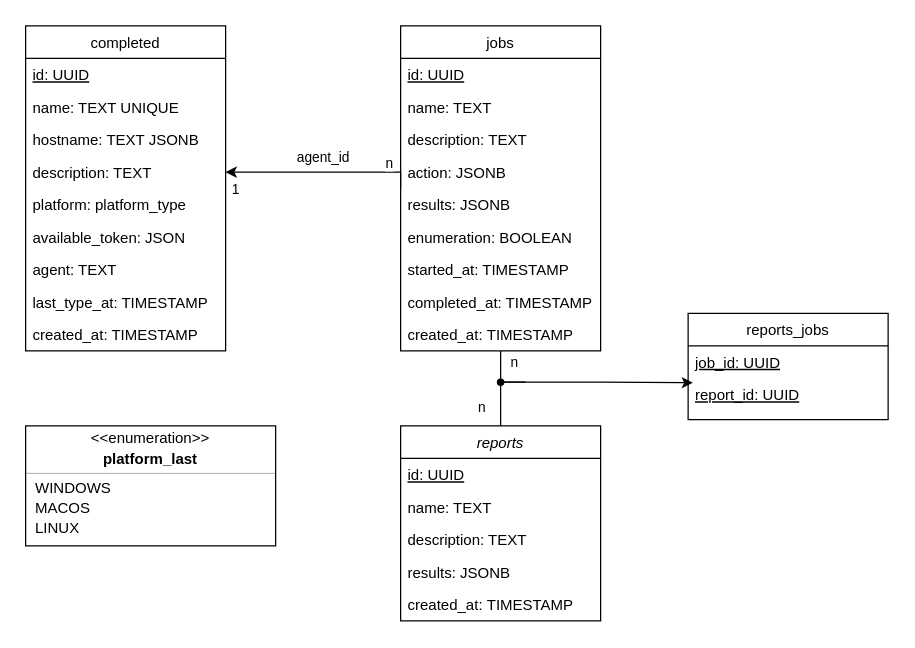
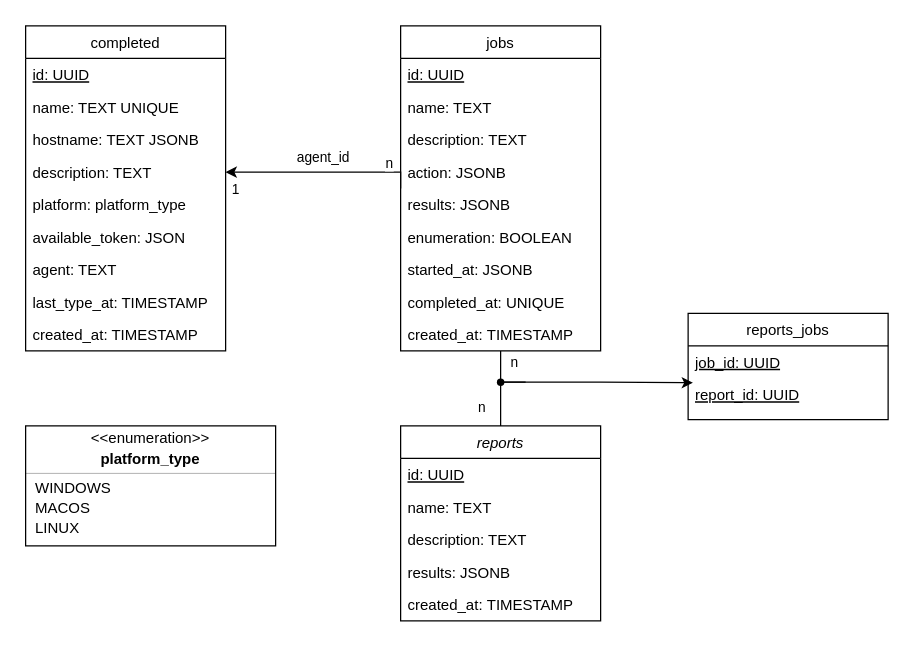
  <mxCell id="0" />
  <mxCell id="1" parent="0" />
  <mxCell id="2" value="completed" style="swimlane;fontStyle=0;align=center;verticalAlign=top;childLayout=stackLayout;horizontal=1;startSize=26;horizontalStack=0;resizeParent=1;resizeLast=0;collapsible=1;marginBottom=0;rounded=0;shadow=0;strokeWidth=1;" parent="1" vertex="1"><mxGeometry x="20" y="20" width="160" height="260" as="geometry"><mxRectangle x="230" y="140" width="160" height="26" as="alternateBounds" /></mxGeometry></mxCell>
  <mxCell id="3" value="id: UUID" style="text;align=left;verticalAlign=top;spacingLeft=4;spacingRight=4;overflow=hidden;rotatable=0;points=[[0,0.5],[1,0.5]];portConstraint=eastwest;fontStyle=4" parent="2" vertex="1"><mxGeometry y="26" width="160" height="26" as="geometry" /></mxCell>
  <mxCell id="4" value="name: TEXT UNIQUE" style="text;align=left;verticalAlign=top;spacingLeft=4;spacingRight=4;overflow=hidden;rotatable=0;points=[[0,0.5],[1,0.5]];portConstraint=eastwest;fontStyle=0" vertex="1" parent="2"><mxGeometry y="52" width="160" height="26" as="geometry" /></mxCell>
  <mxCell id="5" value="hostname: TEXT JSONB" style="text;align=left;verticalAlign=top;spacingLeft=4;spacingRight=4;overflow=hidden;rotatable=0;points=[[0,0.5],[1,0.5]];portConstraint=eastwest;rounded=0;shadow=0;html=0;" parent="2" vertex="1"><mxGeometry y="78" width="160" height="26" as="geometry" /></mxCell>
  <mxCell id="6" value="description: TEXT" style="text;align=left;verticalAlign=top;spacingLeft=4;spacingRight=4;overflow=hidden;rotatable=0;points=[[0,0.5],[1,0.5]];portConstraint=eastwest;rounded=0;shadow=0;html=0;" parent="2" vertex="1"><mxGeometry y="104" width="160" height="26" as="geometry" /></mxCell>
  <mxCell id="7" value="platform: platform_type" style="text;align=left;verticalAlign=top;spacingLeft=4;spacingRight=4;overflow=hidden;rotatable=0;points=[[0,0.5],[1,0.5]];portConstraint=eastwest;rounded=0;shadow=0;html=0;" parent="2" vertex="1"><mxGeometry y="130" width="160" height="26" as="geometry" /></mxCell>
  <mxCell id="8" value="available_token: JSON" style="text;align=left;verticalAlign=top;spacingLeft=4;spacingRight=4;overflow=hidden;rotatable=0;points=[[0,0.5],[1,0.5]];portConstraint=eastwest;rounded=0;shadow=0;html=0;" parent="2" vertex="1"><mxGeometry y="156" width="160" height="26" as="geometry" /></mxCell>
  <mxCell id="9" value="agent: TEXT" style="text;align=left;verticalAlign=top;spacingLeft=4;spacingRight=4;overflow=hidden;rotatable=0;points=[[0,0.5],[1,0.5]];portConstraint=eastwest;rounded=0;shadow=0;html=0;" parent="2" vertex="1"><mxGeometry y="182" width="160" height="26" as="geometry" /></mxCell>
  <mxCell id="10" value="last_type_at: TIMESTAMP" style="text;align=left;verticalAlign=top;spacingLeft=4;spacingRight=4;overflow=hidden;rotatable=0;points=[[0,0.5],[1,0.5]];portConstraint=eastwest;rounded=0;shadow=0;html=0;" parent="2" vertex="1"><mxGeometry y="208" width="160" height="26" as="geometry" /></mxCell>
  <mxCell id="11" value="created_at: TIMESTAMP" style="text;align=left;verticalAlign=top;spacingLeft=4;spacingRight=4;overflow=hidden;rotatable=0;points=[[0,0.5],[1,0.5]];portConstraint=eastwest;rounded=0;shadow=0;html=0;" parent="2" vertex="1"><mxGeometry y="234" width="160" height="26" as="geometry" /></mxCell>
  <mxCell id="12" style="edgeStyle=orthogonalEdgeStyle;rounded=0;orthogonalLoop=1;jettySize=auto;html=1;exitX=0;exitY=0.5;exitDx=0;exitDy=0;entryX=1;entryY=0.5;entryDx=0;entryDy=0;" parent="1" source="16" target="6" edge="1"><mxGeometry relative="1" as="geometry"><Array as="points"><mxPoint x="320" y="137" /></Array></mxGeometry></mxCell>
  <mxCell id="13" value="agent_id" style="edgeLabel;html=1;align=center;verticalAlign=middle;resizable=0;points=[];" parent="12" vertex="1" connectable="0"><mxGeometry x="0.042" relative="1" as="geometry"><mxPoint x="4" y="-13" as="offset" /></mxGeometry></mxCell>
  <mxCell id="14" value="1" style="edgeLabel;html=1;align=center;verticalAlign=middle;resizable=0;points=[];" parent="12" vertex="1" connectable="0"><mxGeometry x="0.911" y="1" relative="1" as="geometry"><mxPoint y="12" as="offset" /></mxGeometry></mxCell>
  <mxCell id="15" value="n" style="edgeLabel;html=1;align=center;verticalAlign=middle;resizable=0;points=[];" parent="12" vertex="1" connectable="0"><mxGeometry x="-0.855" y="-1" relative="1" as="geometry"><mxPoint x="-11" y="-10" as="offset" /></mxGeometry></mxCell>
  <mxCell id="16" value="jobs" style="swimlane;fontStyle=0;align=center;verticalAlign=top;childLayout=stackLayout;horizontal=1;startSize=26;horizontalStack=0;resizeParent=1;resizeLast=0;collapsible=1;marginBottom=0;rounded=0;shadow=0;strokeWidth=1;" parent="1" vertex="1"><mxGeometry x="320" y="20" width="160" height="260" as="geometry"><mxRectangle x="550" y="140" width="160" height="26" as="alternateBounds" /></mxGeometry></mxCell>
  <mxCell id="17" value="id: UUID" style="text;align=left;verticalAlign=top;spacingLeft=4;spacingRight=4;overflow=hidden;rotatable=0;points=[[0,0.5],[1,0.5]];portConstraint=eastwest;fontStyle=4" parent="16" vertex="1"><mxGeometry y="26" width="160" height="26" as="geometry" /></mxCell>
  <mxCell id="18" value="name: TEXT" style="text;align=left;verticalAlign=top;spacingLeft=4;spacingRight=4;overflow=hidden;rotatable=0;points=[[0,0.5],[1,0.5]];portConstraint=eastwest;rounded=0;shadow=0;html=0;" parent="16" vertex="1"><mxGeometry y="52" width="160" height="26" as="geometry" /></mxCell>
  <mxCell id="19" value="description: TEXT" style="text;align=left;verticalAlign=top;spacingLeft=4;spacingRight=4;overflow=hidden;rotatable=0;points=[[0,0.5],[1,0.5]];portConstraint=eastwest;rounded=0;shadow=0;html=0;" parent="16" vertex="1"><mxGeometry y="78" width="160" height="26" as="geometry" /></mxCell>
  <mxCell id="20" value="action: JSONB" style="text;align=left;verticalAlign=top;spacingLeft=4;spacingRight=4;overflow=hidden;rotatable=0;points=[[0,0.5],[1,0.5]];portConstraint=eastwest;rounded=0;shadow=0;html=0;" parent="16" vertex="1"><mxGeometry y="104" width="160" height="26" as="geometry" /></mxCell>
  <mxCell id="21" value="results: JSONB" style="text;align=left;verticalAlign=top;spacingLeft=4;spacingRight=4;overflow=hidden;rotatable=0;points=[[0,0.5],[1,0.5]];portConstraint=eastwest;rounded=0;shadow=0;html=0;" parent="16" vertex="1"><mxGeometry y="130" width="160" height="26" as="geometry" /></mxCell>
  <mxCell id="22" value="enumeration: BOOLEAN" style="text;align=left;verticalAlign=top;spacingLeft=4;spacingRight=4;overflow=hidden;rotatable=0;points=[[0,0.5],[1,0.5]];portConstraint=eastwest;rounded=0;shadow=0;html=0;" vertex="1" parent="16"><mxGeometry y="156" width="160" height="26" as="geometry" /></mxCell>
- <mxCell id="23" value="started_at: TIMESTAMP" style="text;align=left;verticalAlign=top;spacingLeft=4;spacingRight=4;overflow=hidden;rotatable=0;points=[[0,0.5],[1,0.5]];portConstraint=eastwest;rounded=0;shadow=0;html=0;" parent="16" vertex="1"><mxGeometry y="182" width="160" height="26" as="geometry" /></mxCell>
- <mxCell id="24" value="completed_at: TIMESTAMP" style="text;align=left;verticalAlign=top;spacingLeft=4;spacingRight=4;overflow=hidden;rotatable=0;points=[[0,0.5],[1,0.5]];portConstraint=eastwest;rounded=0;shadow=0;html=0;" parent="16" vertex="1"><mxGeometry y="208" width="160" height="26" as="geometry" /></mxCell>
+ <mxCell id="23" value="started_at: JSONB" style="text;align=left;verticalAlign=top;spacingLeft=4;spacingRight=4;overflow=hidden;rotatable=0;points=[[0,0.5],[1,0.5]];portConstraint=eastwest;rounded=0;shadow=0;html=0;" parent="16" vertex="1"><mxGeometry y="182" width="160" height="26" as="geometry" /></mxCell>
+ <mxCell id="24" value="completed_at: UNIQUE" style="text;align=left;verticalAlign=top;spacingLeft=4;spacingRight=4;overflow=hidden;rotatable=0;points=[[0,0.5],[1,0.5]];portConstraint=eastwest;rounded=0;shadow=0;html=0;" parent="16" vertex="1"><mxGeometry y="208" width="160" height="26" as="geometry" /></mxCell>
  <mxCell id="25" value="created_at: TIMESTAMP" style="text;align=left;verticalAlign=top;spacingLeft=4;spacingRight=4;overflow=hidden;rotatable=0;points=[[0,0.5],[1,0.5]];portConstraint=eastwest;rounded=0;shadow=0;html=0;" parent="16" vertex="1"><mxGeometry y="234" width="160" height="26" as="geometry" /></mxCell>
  <mxCell id="26" value="reports" style="swimlane;fontStyle=2;align=center;verticalAlign=top;childLayout=stackLayout;horizontal=1;startSize=26;horizontalStack=0;resizeParent=1;resizeLast=0;collapsible=1;marginBottom=0;rounded=0;shadow=0;strokeWidth=1;" parent="1" vertex="1"><mxGeometry x="320" y="340" width="160" height="156" as="geometry"><mxRectangle x="230" y="140" width="160" height="26" as="alternateBounds" /></mxGeometry></mxCell>
  <mxCell id="27" value="id: UUID" style="text;align=left;verticalAlign=top;spacingLeft=4;spacingRight=4;overflow=hidden;rotatable=0;points=[[0,0.5],[1,0.5]];portConstraint=eastwest;fontStyle=4" parent="26" vertex="1"><mxGeometry y="26" width="160" height="26" as="geometry" /></mxCell>
  <mxCell id="28" value="name: TEXT" style="text;align=left;verticalAlign=top;spacingLeft=4;spacingRight=4;overflow=hidden;rotatable=0;points=[[0,0.5],[1,0.5]];portConstraint=eastwest;fontStyle=0" vertex="1" parent="26"><mxGeometry y="52" width="160" height="26" as="geometry" /></mxCell>
  <mxCell id="29" value="description: TEXT" style="text;align=left;verticalAlign=top;spacingLeft=4;spacingRight=4;overflow=hidden;rotatable=0;points=[[0,0.5],[1,0.5]];portConstraint=eastwest;fontStyle=0" vertex="1" parent="26"><mxGeometry y="78" width="160" height="26" as="geometry" /></mxCell>
  <mxCell id="30" value="results: JSONB" style="text;align=left;verticalAlign=top;spacingLeft=4;spacingRight=4;overflow=hidden;rotatable=0;points=[[0,0.5],[1,0.5]];portConstraint=eastwest;rounded=0;shadow=0;html=0;" parent="26" vertex="1"><mxGeometry y="104" width="160" height="26" as="geometry" /></mxCell>
  <mxCell id="31" value="created_at: TIMESTAMP" style="text;align=left;verticalAlign=top;spacingLeft=4;spacingRight=4;overflow=hidden;rotatable=0;points=[[0,0.5],[1,0.5]];portConstraint=eastwest;rounded=0;shadow=0;html=0;" parent="26" vertex="1"><mxGeometry y="130" width="160" height="26" as="geometry" /></mxCell>
  <mxCell id="32" value="reports_jobs" style="swimlane;fontStyle=0;align=center;verticalAlign=top;childLayout=stackLayout;horizontal=1;startSize=26;horizontalStack=0;resizeParent=1;resizeLast=0;collapsible=1;marginBottom=0;rounded=0;shadow=0;strokeWidth=1;" parent="1" vertex="1"><mxGeometry x="550" y="250" width="160" height="85" as="geometry"><mxRectangle x="230" y="140" width="160" height="26" as="alternateBounds" /></mxGeometry></mxCell>
  <mxCell id="33" value="job_id: UUID" style="text;align=left;verticalAlign=top;spacingLeft=4;spacingRight=4;overflow=hidden;rotatable=0;points=[[0,0.5],[1,0.5]];portConstraint=eastwest;fontStyle=4" parent="32" vertex="1"><mxGeometry y="26" width="160" height="26" as="geometry" /></mxCell>
  <mxCell id="34" value="report_id: UUID" style="text;align=left;verticalAlign=top;spacingLeft=4;spacingRight=4;overflow=hidden;rotatable=0;points=[[0,0.5],[1,0.5]];portConstraint=eastwest;rounded=0;shadow=0;html=0;fontStyle=4" parent="32" vertex="1"><mxGeometry y="52" width="160" height="26" as="geometry" /></mxCell>
  <mxCell id="35" style="edgeStyle=orthogonalEdgeStyle;rounded=0;orthogonalLoop=1;jettySize=auto;html=1;exitDx=0;exitDy=0;entryX=0.5;entryY=1;entryDx=0;entryDy=0;startArrow=none;startFill=0;endArrow=none;endFill=0;" parent="1" source="38" target="16" edge="1"><mxGeometry relative="1" as="geometry" /></mxCell>
  <mxCell id="36" value="n" style="edgeLabel;html=1;align=center;verticalAlign=middle;resizable=0;points=[];" parent="35" vertex="1" connectable="0"><mxGeometry x="0.898" relative="1" as="geometry"><mxPoint x="10" y="7" as="offset" /></mxGeometry></mxCell>
  <mxCell id="37" value="" style="edgeStyle=orthogonalEdgeStyle;rounded=0;orthogonalLoop=1;jettySize=auto;html=1;exitX=0.5;exitY=0;exitDx=0;exitDy=0;entryDx=0;entryDy=0;startArrow=none;startFill=0;endArrow=none;endFill=0;" parent="1" source="26" edge="1"><mxGeometry relative="1" as="geometry"><mxPoint x="420" y="380" as="sourcePoint" /><mxPoint x="420" y="305" as="targetPoint" /><Array as="points"><mxPoint x="400" y="305" /></Array></mxGeometry></mxCell>
  <mxCell id="38" value="" style="shape=waypoint;sketch=0;fillStyle=solid;size=6;pointerEvents=1;points=[];fillColor=none;resizable=0;rotatable=0;perimeter=centerPerimeter;snapToPoint=1;strokeColor=default;" parent="1" vertex="1"><mxGeometry x="390" y="295" width="20" height="20" as="geometry" /></mxCell>
  <mxCell id="39" style="edgeStyle=orthogonalEdgeStyle;rounded=0;orthogonalLoop=1;jettySize=auto;html=1;entryX=0.024;entryY=0.135;entryDx=0;entryDy=0;entryPerimeter=0;" parent="1" source="38" target="34" edge="1"><mxGeometry relative="1" as="geometry" /></mxCell>
  <mxCell id="40" value="n" style="edgeLabel;html=1;align=center;verticalAlign=middle;resizable=0;points=[];" parent="1" vertex="1" connectable="0"><mxGeometry x="390" y="230" as="geometry"><mxPoint x="-6" y="94" as="offset" /></mxGeometry></mxCell>
  <mxCell id="41" value="" style="fontStyle=1;align=center;verticalAlign=middle;childLayout=stackLayout;horizontal=1;horizontalStack=0;resizeParent=1;resizeParentMax=0;resizeLast=0;marginBottom=0;" vertex="1" parent="1"><mxGeometry x="20" y="340" width="200" height="96" as="geometry" /></mxCell>
  <mxCell id="42" value="&amp;lt;&amp;lt;enumeration&amp;gt;&amp;gt;" style="html=1;align=center;spacing=0;verticalAlign=middle;strokeColor=none;fillColor=none;whiteSpace=wrap;" vertex="1" parent="41"><mxGeometry width="200" height="20" as="geometry" /></mxCell>
- <mxCell id="43" value="platform_last" style="html=1;align=center;spacing=0;verticalAlign=middle;strokeColor=none;fillColor=none;whiteSpace=wrap;fontStyle=1;" vertex="1" parent="41"><mxGeometry y="20" width="200" height="14" as="geometry" /></mxCell>
+ <mxCell id="43" value="platform_type" style="html=1;align=center;spacing=0;verticalAlign=middle;strokeColor=none;fillColor=none;whiteSpace=wrap;fontStyle=1;" vertex="1" parent="41"><mxGeometry y="20" width="200" height="14" as="geometry" /></mxCell>
  <mxCell id="44" value="" style="line;strokeWidth=0.25;fillColor=none;align=left;verticalAlign=middle;spacingTop=-1;spacingLeft=3;spacingRight=3;rotatable=0;labelPosition=right;points=[];portConstraint=eastwest;" vertex="1" parent="41"><mxGeometry y="34" width="200" height="8" as="geometry" /></mxCell>
  <mxCell id="45" value="WINDOWS" style="html=1;align=left;spacing=0;spacingLeft=8;verticalAlign=middle;strokeColor=none;fillColor=none;whiteSpace=wrap;" vertex="1" parent="41"><mxGeometry y="42" width="200" height="16" as="geometry" /></mxCell>
  <mxCell id="46" value="MACOS" style="html=1;align=left;spacing=0;spacingLeft=8;verticalAlign=middle;strokeColor=none;fillColor=none;whiteSpace=wrap;" vertex="1" parent="41"><mxGeometry y="58" width="200" height="16" as="geometry" /></mxCell>
  <mxCell id="47" value="LINUX" style="html=1;align=left;spacing=0;spacingLeft=8;verticalAlign=middle;strokeColor=none;fillColor=none;whiteSpace=wrap;" vertex="1" parent="41"><mxGeometry y="74" width="200" height="16" as="geometry" /></mxCell>
  <mxCell id="48" value="" style="html=1;align=left;spacing=0;spacingLeft=8;verticalAlign=middle;strokeColor=none;fillColor=none;whiteSpace=wrap;" vertex="1" parent="41"><mxGeometry y="90" width="200" height="6" as="geometry" /></mxCell>
